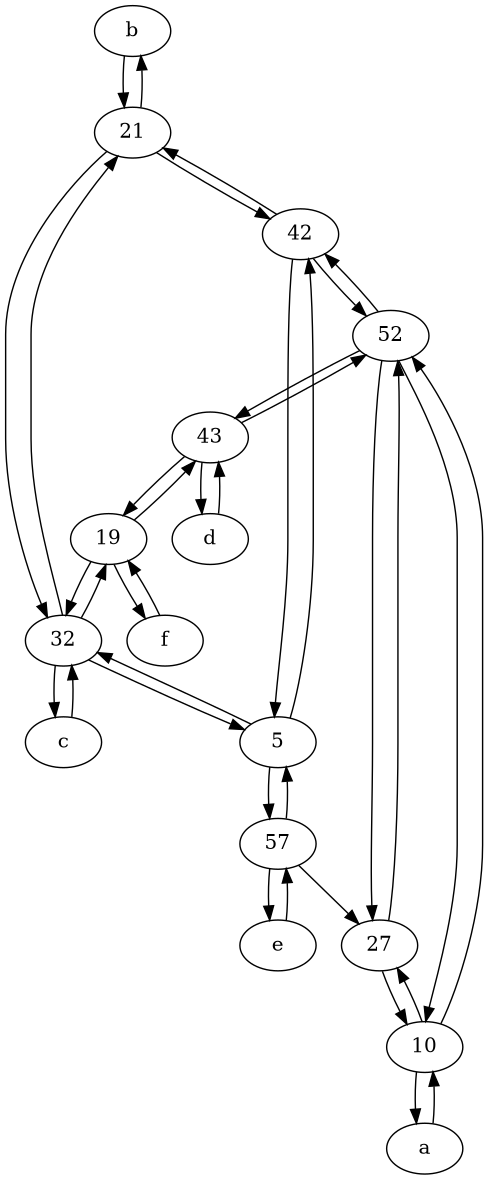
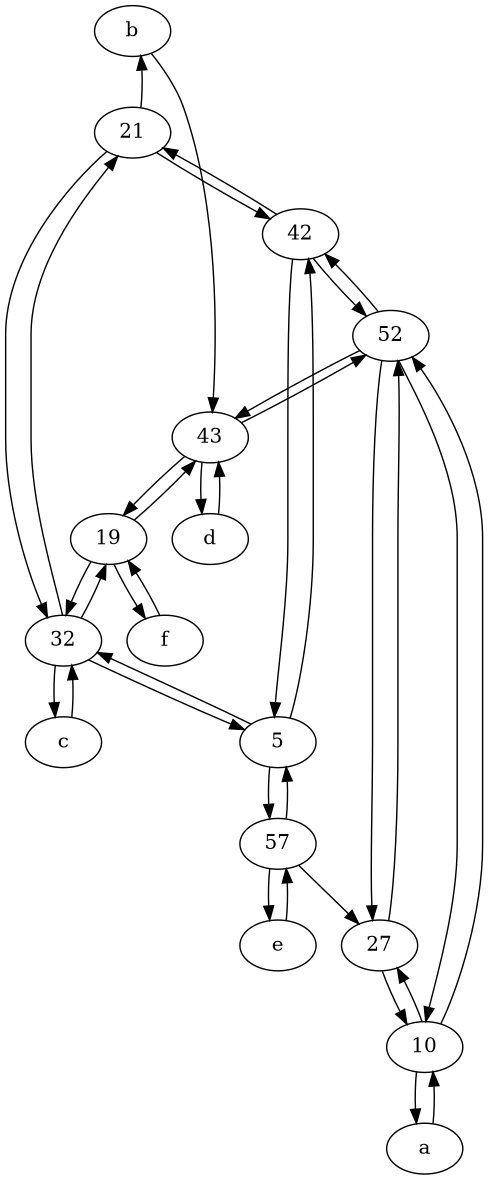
  digraph {
    b
    21
    32
    42
    5
    n6 [label=19]
    c
    57
    43
    f
    10
    27
    a
    52
    d
    e
-   b -> 21
+   b -> 43
    21 -> b
    21 -> 32
    21 -> 42
    32 -> 21
    32 -> 5
    32 -> n6
    32 -> c
    42 -> 21
    42 -> 5
    42 -> 52
    5 -> 32
    5 -> 42
    5 -> 57
    n6 -> 32
    n6 -> 43
    n6 -> f
    c -> 32
    57 -> 5
    57 -> 27
    57 -> e
    43 -> n6
    43 -> 52
    43 -> d
    f -> n6
    10 -> 27
    10 -> a
    10 -> 52
    27 -> 10
    27 -> 52
    a -> 10
    52 -> 42
    52 -> 43
    52 -> 10
    52 -> 27
    d -> 43
    e -> 57
  }
